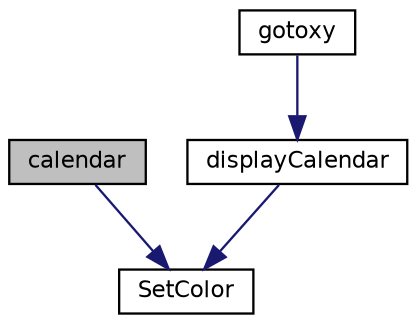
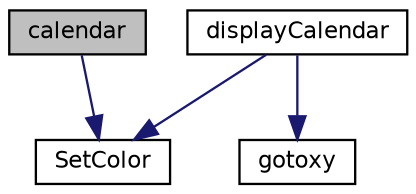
  digraph {
    rankdir=TB
    node [color=black fillcolor=white fontname=Helvetica fontsize=10 shape=record style=filled]
    edge [color=midnightblue fontname=Helvetica fontsize=10 labelfontname=Helvetica labelfontsize=10 style=solid]
    n1 [fillcolor=grey75 fontcolor=black height=0.2 label=calendar width=0.4]
    n2 [height=0.2 label=SetColor width=0.4]
    n3 [height=0.2 label=displayCalendar width=0.4]
    n4 [height=0.2 label=gotoxy width=0.4]
    n1 -> n2
    n3 -> n2
-   n4 -> n3
+   n3 -> n4
  }
